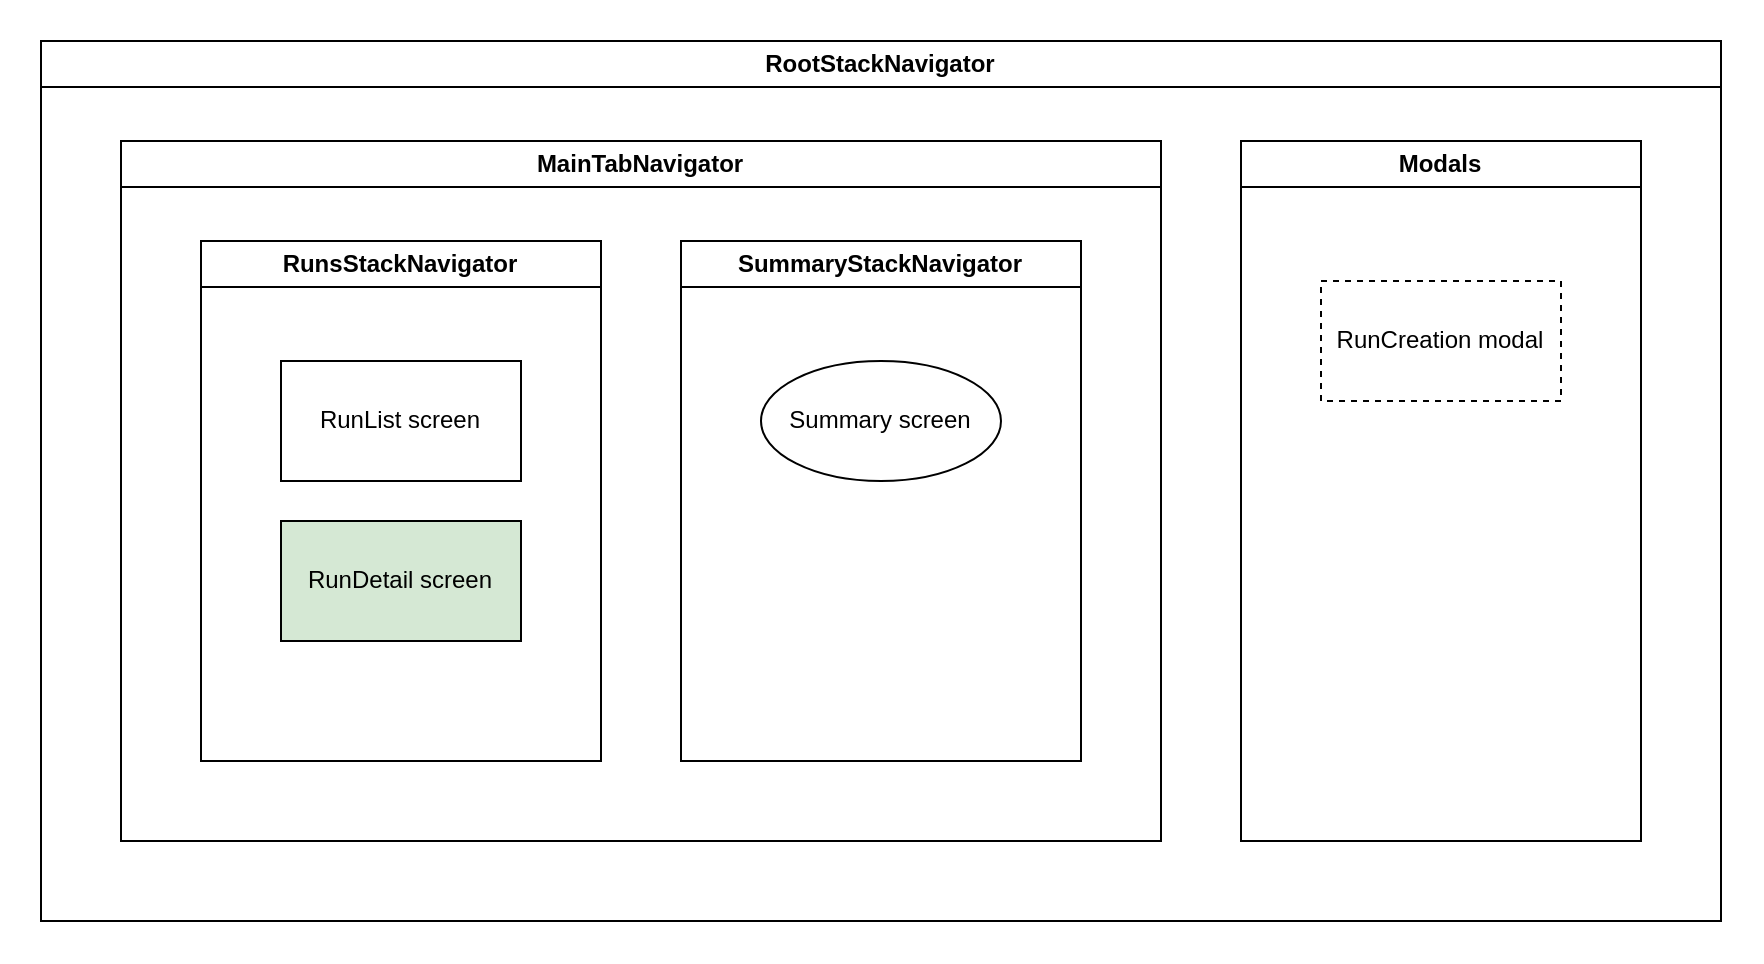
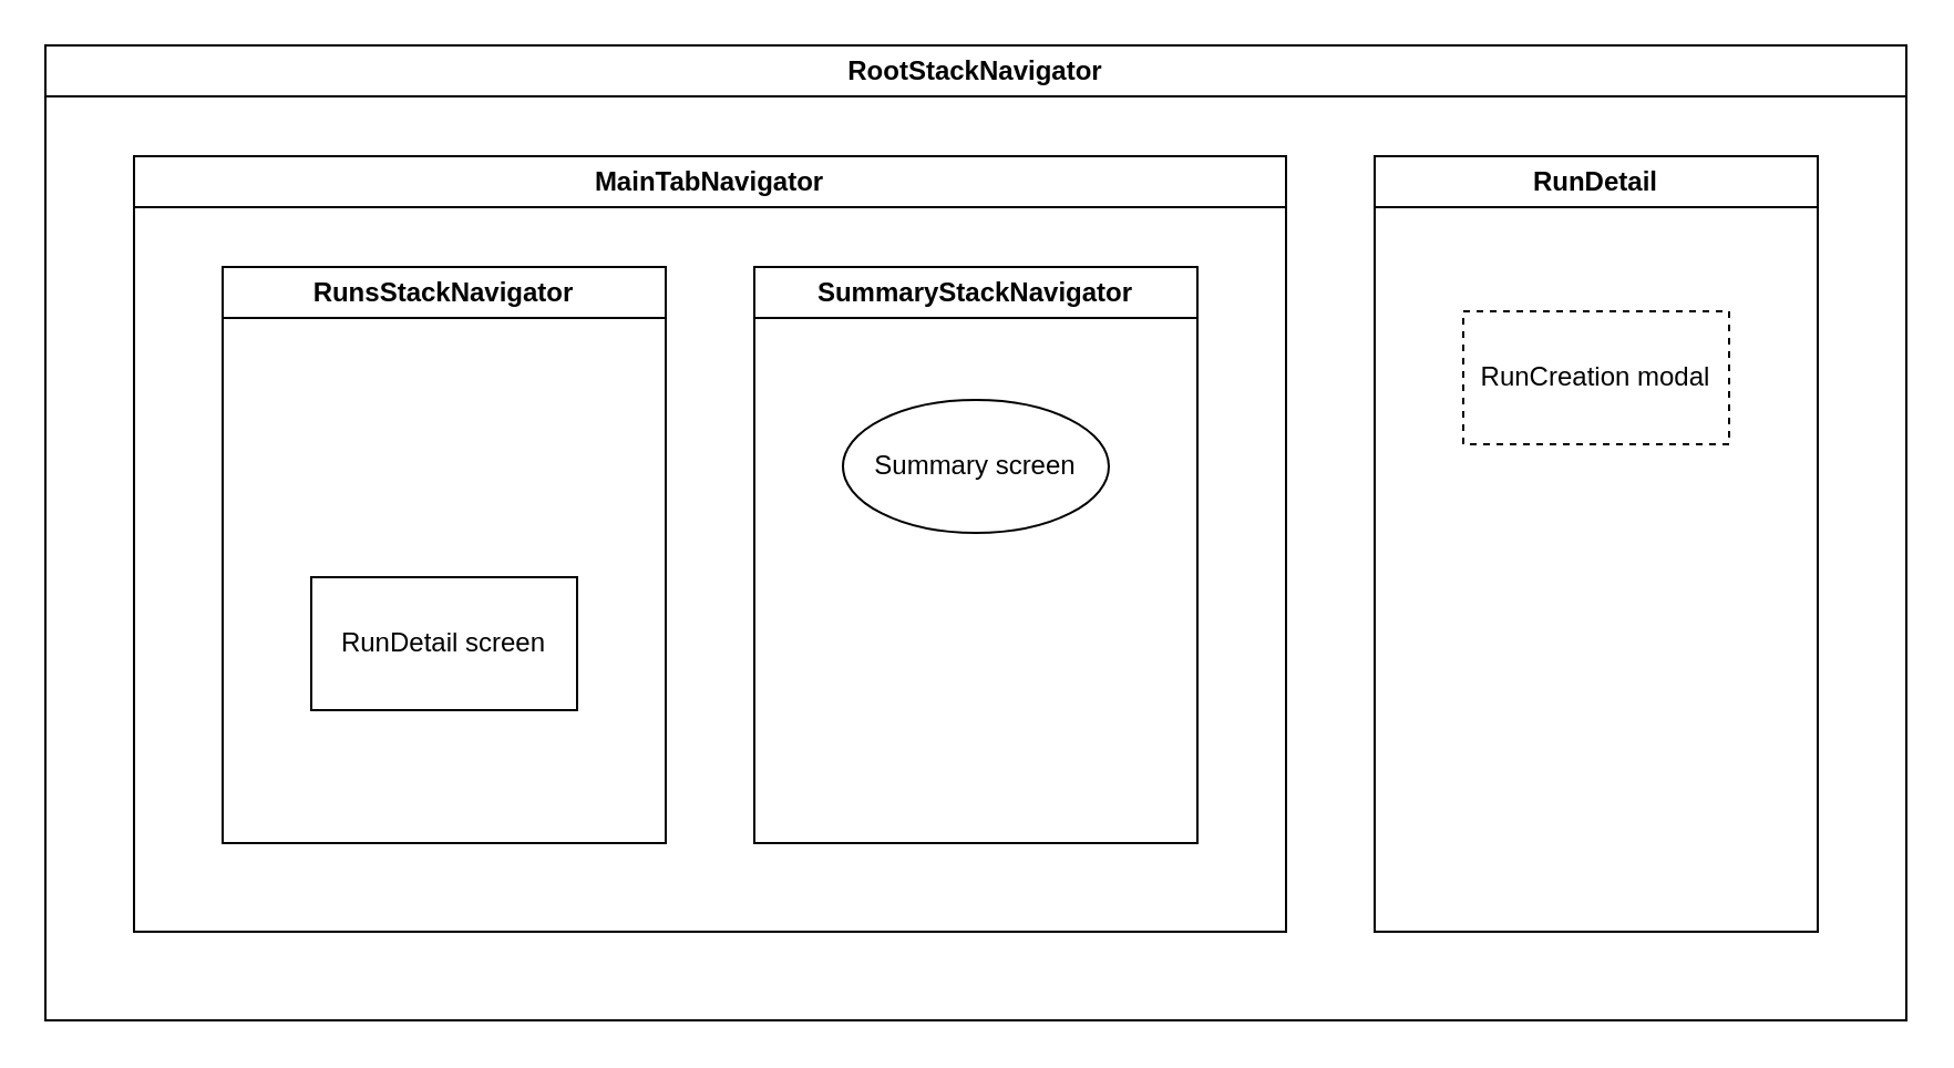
  <mxCell id="0" />
  <mxCell id="1" parent="0" />
  <mxCell id="2" value="RootStackNavigator" style="swimlane;whiteSpace=wrap;html=1;" vertex="1" parent="1"><mxGeometry x="20" y="20" width="840" height="440" as="geometry" /></mxCell>
  <mxCell id="3" value="MainTabNavigator" style="swimlane;whiteSpace=wrap;html=1;" vertex="1" parent="2"><mxGeometry x="40" y="50" width="520" height="350" as="geometry" /></mxCell>
  <mxCell id="4" value="RunsStackNavigator" style="swimlane;whiteSpace=wrap;html=1;" vertex="1" parent="3"><mxGeometry x="40" y="50" width="200" height="260" as="geometry" /></mxCell>
- <mxCell id="5" value="RunList screen" style="rounded=0;whiteSpace=wrap;html=1;" vertex="1" parent="4"><mxGeometry x="40" y="60" width="120" height="60" as="geometry" /></mxCell>
- <mxCell id="6" value="RunDetail screen" style="rounded=0;whiteSpace=wrap;html=1;fillColor=#d5e8d4;" vertex="1" parent="4"><mxGeometry x="40" y="140" width="120" height="60" as="geometry" /></mxCell>
+ <mxCell id="6" value="RunDetail screen" style="rounded=0;whiteSpace=wrap;html=1;" vertex="1" parent="4"><mxGeometry x="40" y="140" width="120" height="60" as="geometry" /></mxCell>
  <mxCell id="7" value="SummaryStackNavigator" style="swimlane;whiteSpace=wrap;html=1;" vertex="1" parent="3"><mxGeometry x="280" y="50" width="200" height="260" as="geometry" /></mxCell>
  <mxCell id="8" value="Summary screen" style="ellipse;whiteSpace=wrap;html=1;" vertex="1" parent="7"><mxGeometry x="40" y="60" width="120" height="60" as="geometry" /></mxCell>
- <mxCell id="9" value="Modals" style="swimlane;whiteSpace=wrap;html=1;" vertex="1" parent="2"><mxGeometry x="600" y="50" width="200" height="350" as="geometry" /></mxCell>
+ <mxCell id="9" value="RunDetail" style="swimlane;whiteSpace=wrap;html=1;" vertex="1" parent="2"><mxGeometry x="600" y="50" width="200" height="350" as="geometry" /></mxCell>
  <mxCell id="10" value="RunCreation modal" style="rounded=0;whiteSpace=wrap;html=1;dashed=1;" vertex="1" parent="9"><mxGeometry x="40" y="70" width="120" height="60" as="geometry" /></mxCell>
